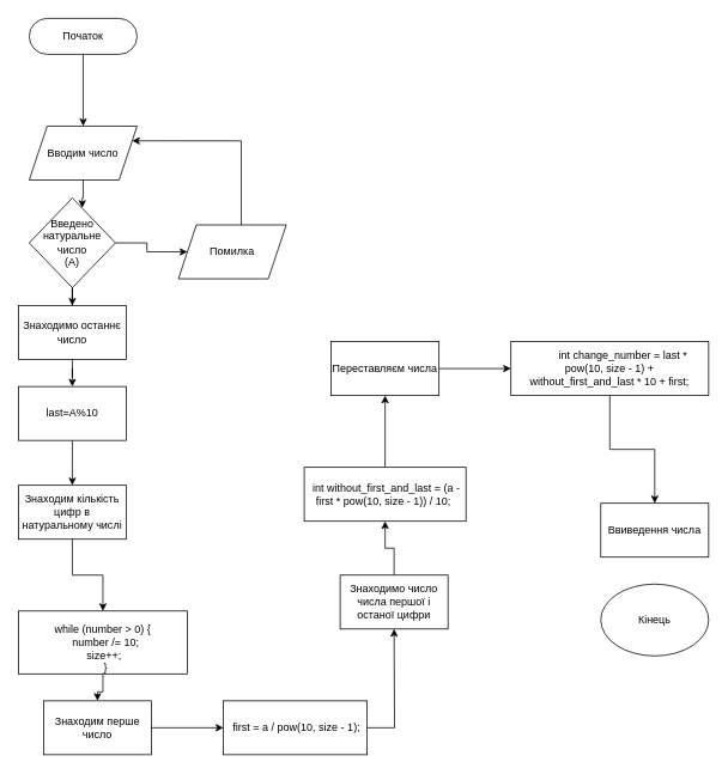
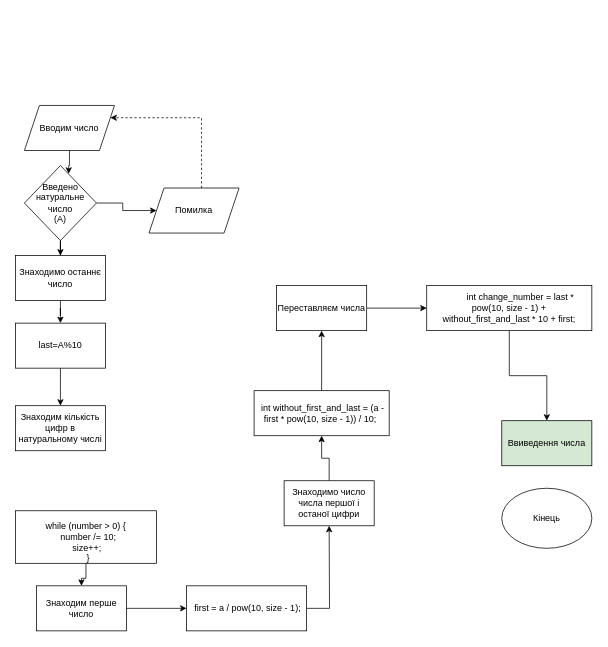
  <mxCell id="0" />
  <mxCell id="1" parent="0" />
- <mxCell id="2" style="edgeStyle=orthogonalEdgeStyle;rounded=0;orthogonalLoop=1;jettySize=auto;html=1;entryX=0.5;entryY=0;entryDx=0;entryDy=0;" edge="1" parent="1" source="3" target="4"><mxGeometry relative="1" as="geometry" /></mxCell>
- <mxCell id="3" value="Початок" style="rounded=1;whiteSpace=wrap;html=1;arcSize=50;" vertex="1" parent="1"><mxGeometry x="32" y="20" width="120" height="40" as="geometry" /></mxCell>
  <mxCell id="4" value="Вводим число" style="shape=parallelogram;perimeter=parallelogramPerimeter;whiteSpace=wrap;html=1;fixedSize=1;" vertex="1" parent="1"><mxGeometry x="32" y="140" width="120" height="60" as="geometry" /></mxCell>
  <mxCell id="5" style="edgeStyle=orthogonalEdgeStyle;rounded=0;orthogonalLoop=1;jettySize=auto;html=1;" edge="1" parent="1" source="7" target="10"><mxGeometry relative="1" as="geometry" /></mxCell>
  <mxCell id="6" style="edgeStyle=orthogonalEdgeStyle;rounded=0;orthogonalLoop=1;jettySize=auto;html=1;" edge="1" parent="1" source="7" target="12"><mxGeometry relative="1" as="geometry" /></mxCell>
  <mxCell id="7" value="Введено натуральне число&lt;div&gt;(A)&lt;/div&gt;" style="rhombus;whiteSpace=wrap;html=1;" vertex="1" parent="1"><mxGeometry x="32" y="220" width="96" height="100" as="geometry" /></mxCell>
  <mxCell id="8" style="edgeStyle=orthogonalEdgeStyle;rounded=0;orthogonalLoop=1;jettySize=auto;html=1;entryX=0.615;entryY=0.11;entryDx=0;entryDy=0;entryPerimeter=0;" edge="1" parent="1" source="4" target="7"><mxGeometry relative="1" as="geometry" /></mxCell>
- <mxCell id="9" style="edgeStyle=orthogonalEdgeStyle;rounded=0;orthogonalLoop=1;jettySize=auto;html=1;entryX=1;entryY=0.25;entryDx=0;entryDy=0;" edge="1" parent="1" source="10" target="4"><mxGeometry relative="1" as="geometry"><mxPoint x="238" y="160" as="targetPoint" /><Array as="points"><mxPoint x="268" y="156" /></Array></mxGeometry></mxCell>
+ <mxCell id="9" style="edgeStyle=orthogonalEdgeStyle;rounded=0;orthogonalLoop=1;jettySize=auto;html=1;entryX=1;entryY=0.25;entryDx=0;entryDy=0;dashed=1;" edge="1" parent="1" source="10" target="4"><mxGeometry relative="1" as="geometry"><mxPoint x="238" y="160" as="targetPoint" /><Array as="points"><mxPoint x="268" y="156" /></Array></mxGeometry></mxCell>
  <mxCell id="10" value="Помилка" style="shape=parallelogram;perimeter=parallelogramPerimeter;whiteSpace=wrap;html=1;fixedSize=1;" vertex="1" parent="1"><mxGeometry x="198" y="250" width="120" height="60" as="geometry" /></mxCell>
  <mxCell id="11" style="edgeStyle=orthogonalEdgeStyle;rounded=0;orthogonalLoop=1;jettySize=auto;html=1;entryX=0.5;entryY=0;entryDx=0;entryDy=0;" edge="1" parent="1" source="12" target="14"><mxGeometry relative="1" as="geometry" /></mxCell>
  <mxCell id="12" value="Знаходимо останнє число" style="rounded=0;whiteSpace=wrap;html=1;" vertex="1" parent="1"><mxGeometry x="20" y="340" width="120" height="60" as="geometry" /></mxCell>
  <mxCell id="13" style="edgeStyle=orthogonalEdgeStyle;rounded=0;orthogonalLoop=1;jettySize=auto;html=1;" edge="1" parent="1" source="14"><mxGeometry relative="1" as="geometry"><mxPoint x="80" y="540" as="targetPoint" /></mxGeometry></mxCell>
  <mxCell id="14" value="last=A%10" style="rounded=0;whiteSpace=wrap;html=1;" vertex="1" parent="1"><mxGeometry x="20" y="430" width="120" height="60" as="geometry" /></mxCell>
- <mxCell id="15" value="" style="edgeStyle=orthogonalEdgeStyle;rounded=0;orthogonalLoop=1;jettySize=auto;html=1;" edge="1" parent="1" source="16" target="18"><mxGeometry relative="1" as="geometry" /></mxCell>
  <mxCell id="16" value="Знаходим кількість цифр в натуральному числі" style="rounded=0;whiteSpace=wrap;html=1;" vertex="1" parent="1"><mxGeometry x="20" y="540" width="120" height="60" as="geometry" /></mxCell>
  <mxCell id="17" style="edgeStyle=orthogonalEdgeStyle;rounded=0;orthogonalLoop=1;jettySize=auto;html=1;" edge="1" parent="1" source="18" target="20"><mxGeometry relative="1" as="geometry" /></mxCell>
  <mxCell id="18" value="&lt;div&gt;&lt;br&gt;&lt;/div&gt;&lt;div&gt;while (number &amp;gt; 0) {&lt;/div&gt;&lt;div&gt;&amp;nbsp; number /= 10;&lt;/div&gt;&lt;div&gt;&lt;span style=&quot;background-color: initial;&quot;&gt;&amp;nbsp;size++;&lt;/span&gt;&lt;/div&gt;&lt;div&gt;&amp;nbsp; &lt;span style=&quot;background-color: initial;&quot;&gt;}&lt;/span&gt;&lt;/div&gt;" style="whiteSpace=wrap;html=1;rounded=0;" vertex="1" parent="1"><mxGeometry x="20" y="680" width="188" height="70" as="geometry" /></mxCell>
  <mxCell id="19" value="" style="edgeStyle=orthogonalEdgeStyle;rounded=0;orthogonalLoop=1;jettySize=auto;html=1;" edge="1" parent="1" source="20" target="22"><mxGeometry relative="1" as="geometry" /></mxCell>
  <mxCell id="20" value="Знаходим перше число" style="rounded=0;whiteSpace=wrap;html=1;" vertex="1" parent="1"><mxGeometry x="48" y="780" width="120" height="60" as="geometry" /></mxCell>
  <mxCell id="21" style="edgeStyle=orthogonalEdgeStyle;rounded=0;orthogonalLoop=1;jettySize=auto;html=1;" edge="1" parent="1" source="22"><mxGeometry relative="1" as="geometry"><mxPoint x="438" y="700" as="targetPoint" /></mxGeometry></mxCell>
  <mxCell id="22" value="&amp;nbsp;first = a / pow(10, size - 1);" style="rounded=0;whiteSpace=wrap;html=1;" vertex="1" parent="1"><mxGeometry x="248" y="780" width="160" height="60" as="geometry" /></mxCell>
  <mxCell id="23" value="" style="edgeStyle=orthogonalEdgeStyle;rounded=0;orthogonalLoop=1;jettySize=auto;html=1;" edge="1" parent="1" source="24" target="26"><mxGeometry relative="1" as="geometry" /></mxCell>
  <mxCell id="24" value="Знаходимо число числа першої і останої цифри" style="rounded=0;whiteSpace=wrap;html=1;" vertex="1" parent="1"><mxGeometry x="378" y="640" width="120" height="60" as="geometry" /></mxCell>
  <mxCell id="25" value="" style="edgeStyle=orthogonalEdgeStyle;rounded=0;orthogonalLoop=1;jettySize=auto;html=1;" edge="1" parent="1" source="26" target="28"><mxGeometry relative="1" as="geometry" /></mxCell>
  <mxCell id="26" value="&amp;nbsp;int without_first_and_last = (a - first * pow(10, size - 1)) / 10;&amp;nbsp;" style="whiteSpace=wrap;html=1;rounded=0;" vertex="1" parent="1"><mxGeometry x="338" y="520" width="180" height="60" as="geometry" /></mxCell>
  <mxCell id="27" value="" style="edgeStyle=orthogonalEdgeStyle;rounded=0;orthogonalLoop=1;jettySize=auto;html=1;" edge="1" parent="1" source="28" target="30"><mxGeometry relative="1" as="geometry" /></mxCell>
  <mxCell id="28" value="Переставляєм числа" style="whiteSpace=wrap;html=1;rounded=0;" vertex="1" parent="1"><mxGeometry x="368" y="380" width="120" height="60" as="geometry" /></mxCell>
  <mxCell id="29" value="" style="edgeStyle=orthogonalEdgeStyle;rounded=0;orthogonalLoop=1;jettySize=auto;html=1;" edge="1" parent="1" source="30" target="31"><mxGeometry relative="1" as="geometry" /></mxCell>
  <mxCell id="30" value="&amp;nbsp; &amp;nbsp; &amp;nbsp; &amp;nbsp; &amp;nbsp;int change_number = last * pow(10, size - 1) + without_first_and_last * 10 + first;" style="whiteSpace=wrap;html=1;rounded=0;" vertex="1" parent="1"><mxGeometry x="568" y="380" width="220" height="60" as="geometry" /></mxCell>
- <mxCell id="31" value="Ввиведення числа" style="whiteSpace=wrap;html=1;rounded=0;" vertex="1" parent="1"><mxGeometry x="668" y="560" width="120" height="60" as="geometry" /></mxCell>
+ <mxCell id="31" value="Ввиведення числа" style="whiteSpace=wrap;html=1;rounded=0;fillColor=#d5e8d4;" vertex="1" parent="1"><mxGeometry x="668" y="560" width="120" height="60" as="geometry" /></mxCell>
  <mxCell id="32" value="Кінець" style="ellipse;whiteSpace=wrap;html=1;" vertex="1" parent="1"><mxGeometry x="668" y="650" width="120" height="80" as="geometry" /></mxCell>
